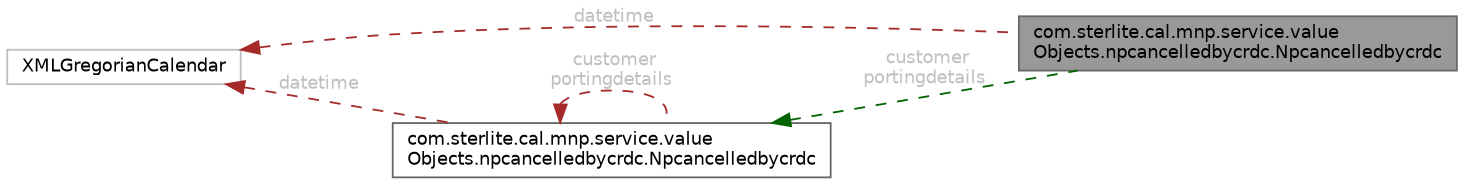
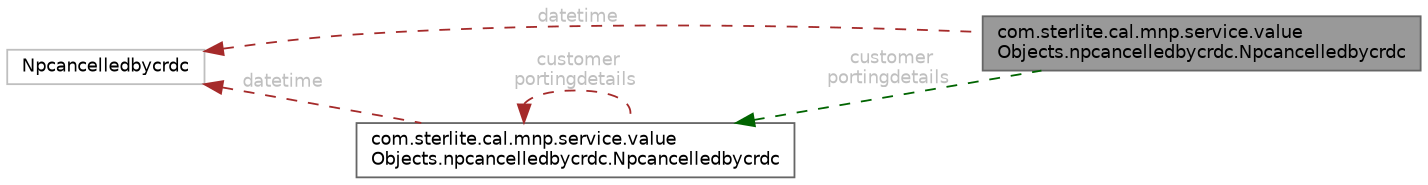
  digraph {
    rankdir=LR
    node [color=gray40 fillcolor=white fontname=Helvetica fontsize=10 shape=box style=filled]
    edge [color=brown dir=back fontcolor=grey fontname=Helvetica fontsize=10 labelfontname=Helvetica labelfontsize=10 style=dashed]
    n1 [fillcolor=grey60 fontcolor=black height=0.2 label="com.sterlite.cal.mnp.service.value\lObjects.npcancelledbycrdc.Npcancelledbycrdc" width=0.4]
-   n2 [color=grey75 height=0.2 label=XMLGregorianCalendar width=0.4]
+   n2 [color=grey75 height=0.2 label=Npcancelledbycrdc width=0.4]
    n3 [height=0.2 label="com.sterlite.cal.mnp.service.value\lObjects.npcancelledbycrdc.Npcancelledbycrdc" width=0.4]
    n2 -> n1 [label=" datetime"]
    n2 -> n3 [label=" datetime"]
    n3 -> n1 [color=darkgreen label=" customer\nportingdetails"]
    n3 -> n3 [label=" customer\nportingdetails"]
  }
